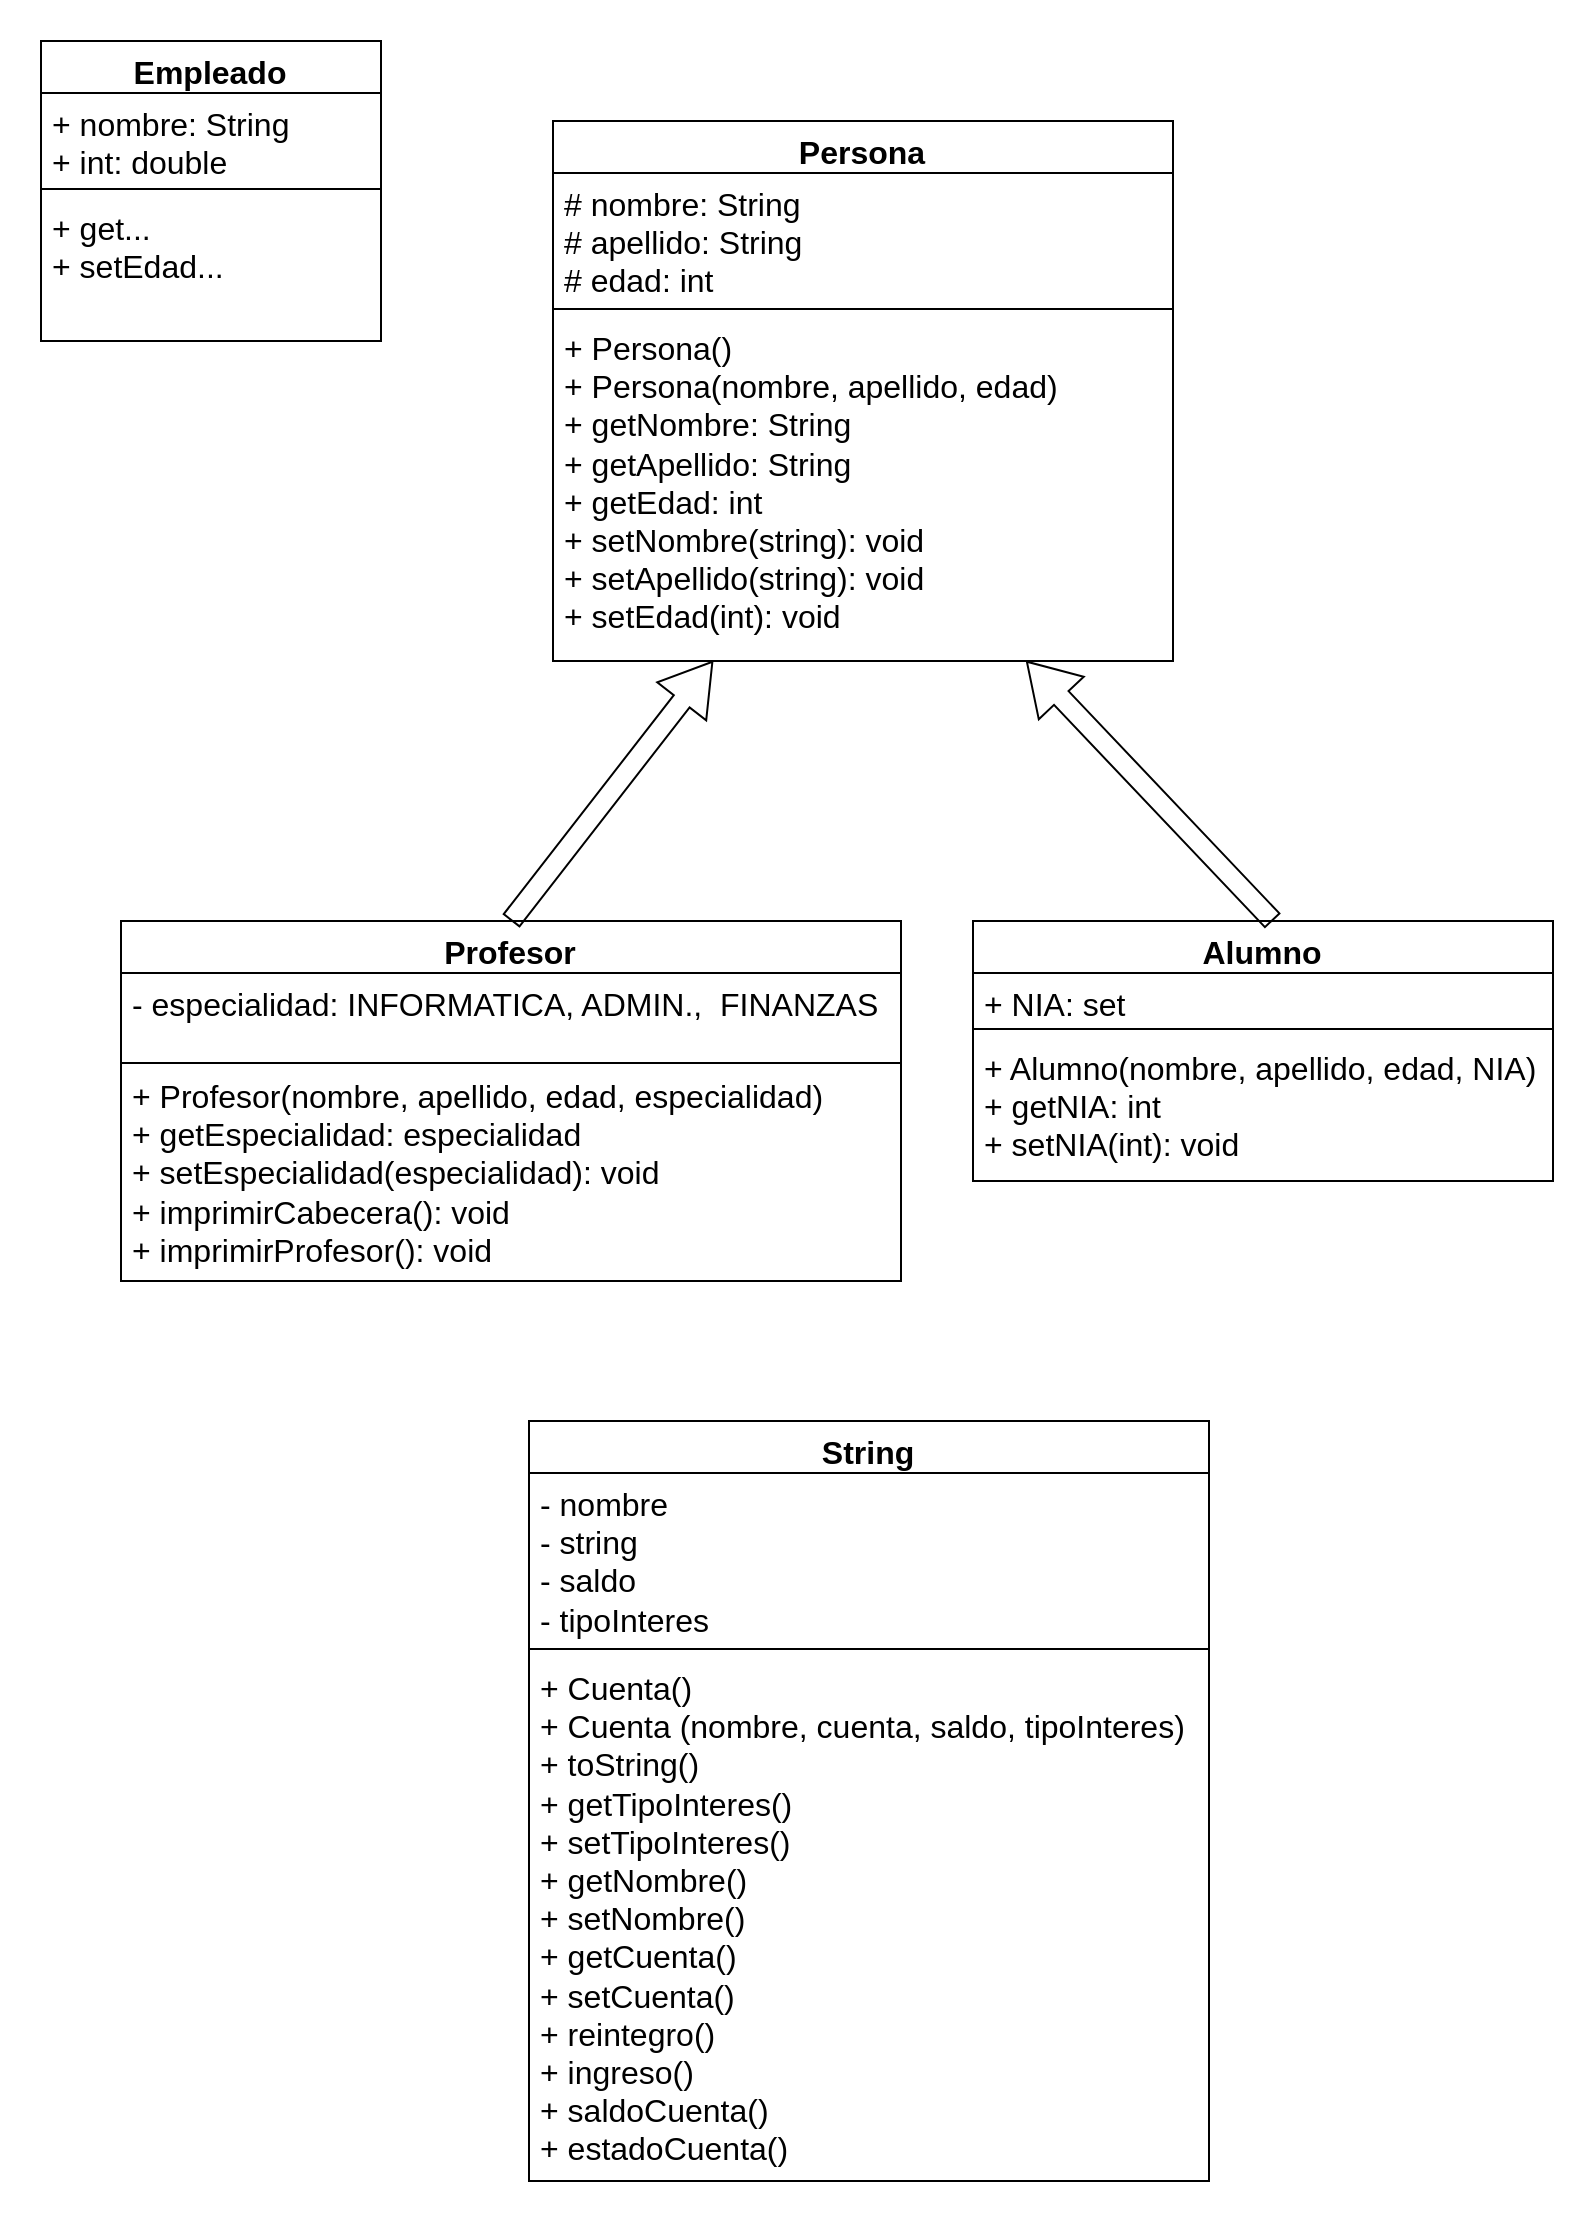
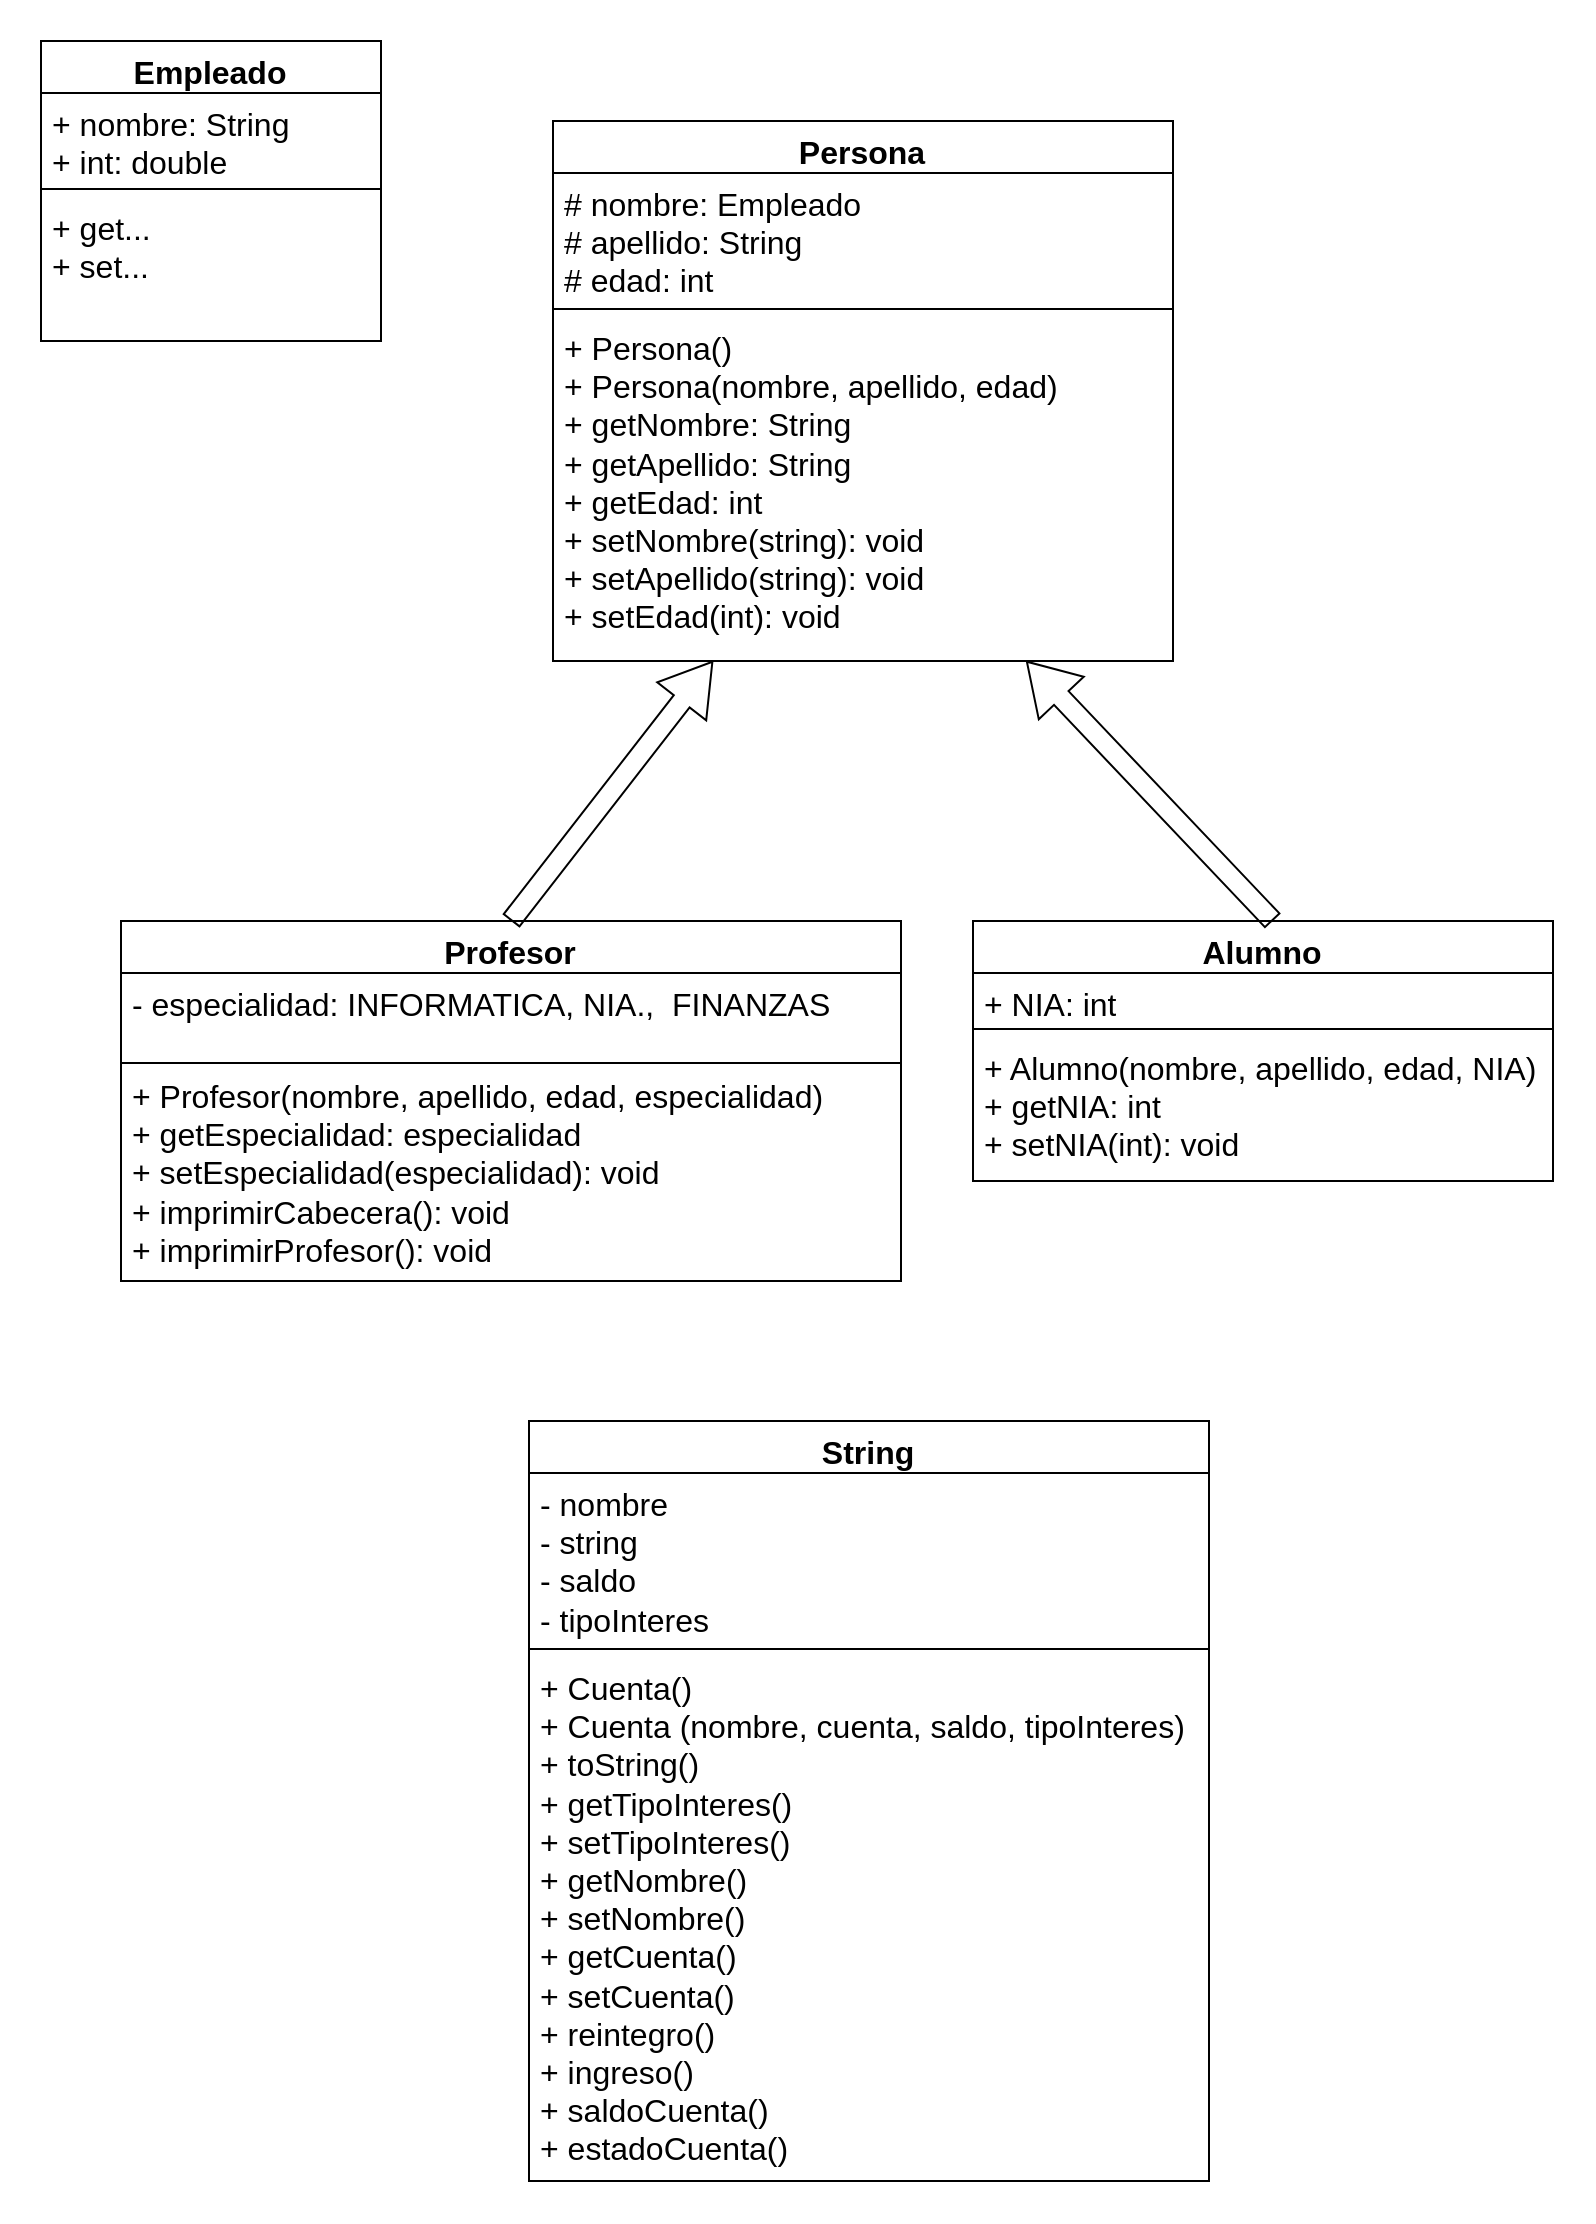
  <mxCell id="0" />
  <mxCell id="1" parent="0" />
  <mxCell id="2" value="Empleado" style="swimlane;fontStyle=1;align=center;verticalAlign=top;childLayout=stackLayout;horizontal=1;startSize=26;horizontalStack=0;resizeParent=1;resizeParentMax=0;resizeLast=0;collapsible=1;marginBottom=0;whiteSpace=wrap;html=1;fontSize=16;" parent="1" vertex="1"><mxGeometry width="170" height="150" as="geometry" x="20" y="20" /></mxCell>
  <mxCell id="3" value="+ nombre: String&lt;br&gt;+ int: double" style="text;strokeColor=none;fillColor=none;align=left;verticalAlign=top;spacingLeft=4;spacingRight=4;overflow=hidden;rotatable=0;points=[[0,0.5],[1,0.5]];portConstraint=eastwest;whiteSpace=wrap;html=1;fontSize=16;" parent="2" vertex="1"><mxGeometry y="26" width="170" height="44" as="geometry" /></mxCell>
  <mxCell id="4" value="" style="line;strokeWidth=1;fillColor=none;align=left;verticalAlign=middle;spacingTop=-1;spacingLeft=3;spacingRight=3;rotatable=0;labelPosition=right;points=[];portConstraint=eastwest;strokeColor=inherit;fontSize=16;" parent="2" vertex="1"><mxGeometry y="70" width="170" height="8" as="geometry" /></mxCell>
- <mxCell id="5" value="+ get...&lt;br&gt;+ setEdad..." style="text;strokeColor=none;fillColor=none;align=left;verticalAlign=top;spacingLeft=4;spacingRight=4;overflow=hidden;rotatable=0;points=[[0,0.5],[1,0.5]];portConstraint=eastwest;whiteSpace=wrap;html=1;fontSize=16;" parent="2" vertex="1"><mxGeometry y="78" width="170" height="72" as="geometry" /></mxCell>
+ <mxCell id="5" value="+ get...&lt;br&gt;+ set..." style="text;strokeColor=none;fillColor=none;align=left;verticalAlign=top;spacingLeft=4;spacingRight=4;overflow=hidden;rotatable=0;points=[[0,0.5],[1,0.5]];portConstraint=eastwest;whiteSpace=wrap;html=1;fontSize=16;" parent="2" vertex="1"><mxGeometry y="78" width="170" height="72" as="geometry" /></mxCell>
  <mxCell id="6" value="Persona" style="swimlane;fontStyle=1;align=center;verticalAlign=top;childLayout=stackLayout;horizontal=1;startSize=26;horizontalStack=0;resizeParent=1;resizeParentMax=0;resizeLast=0;collapsible=1;marginBottom=0;whiteSpace=wrap;html=1;fontSize=16;" parent="1" vertex="1"><mxGeometry x="276" y="60" width="310" height="270" as="geometry" /></mxCell>
- <mxCell id="7" value="# nombre: String&lt;br&gt;# apellido: String&lt;br&gt;# edad: int" style="text;strokeColor=none;fillColor=none;align=left;verticalAlign=top;spacingLeft=4;spacingRight=4;overflow=hidden;rotatable=0;points=[[0,0.5],[1,0.5]];portConstraint=eastwest;whiteSpace=wrap;html=1;fontSize=16;" parent="6" vertex="1"><mxGeometry y="26" width="310" height="64" as="geometry" /></mxCell>
+ <mxCell id="7" value="# nombre: Empleado&lt;br&gt;# apellido: String&lt;br&gt;# edad: int" style="text;strokeColor=none;fillColor=none;align=left;verticalAlign=top;spacingLeft=4;spacingRight=4;overflow=hidden;rotatable=0;points=[[0,0.5],[1,0.5]];portConstraint=eastwest;whiteSpace=wrap;html=1;fontSize=16;" parent="6" vertex="1"><mxGeometry y="26" width="310" height="64" as="geometry" /></mxCell>
  <mxCell id="8" value="" style="line;strokeWidth=1;fillColor=none;align=left;verticalAlign=middle;spacingTop=-1;spacingLeft=3;spacingRight=3;rotatable=0;labelPosition=right;points=[];portConstraint=eastwest;strokeColor=inherit;fontSize=16;" parent="6" vertex="1"><mxGeometry y="90" width="310" height="8" as="geometry" /></mxCell>
  <mxCell id="9" value="+ Persona()&lt;br&gt;+ Persona(nombre, apellido, edad)&lt;br&gt;+ getNombre: String&lt;br&gt;+ getApellido: String&lt;br&gt;+ getEdad: int&lt;br&gt;+ setNombre(string): void&lt;br&gt;+ setApellido(string): void&lt;br&gt;+ setEdad(int): void" style="text;strokeColor=none;fillColor=none;align=left;verticalAlign=top;spacingLeft=4;spacingRight=4;overflow=hidden;rotatable=0;points=[[0,0.5],[1,0.5]];portConstraint=eastwest;whiteSpace=wrap;html=1;fontSize=16;" parent="6" vertex="1"><mxGeometry y="98" width="310" height="172" as="geometry" /></mxCell>
  <mxCell id="10" value="Alumno" style="swimlane;fontStyle=1;align=center;verticalAlign=top;childLayout=stackLayout;horizontal=1;startSize=26;horizontalStack=0;resizeParent=1;resizeParentMax=0;resizeLast=0;collapsible=1;marginBottom=0;whiteSpace=wrap;html=1;fontSize=16;" parent="1" vertex="1"><mxGeometry x="486" y="460" width="290" height="130" as="geometry" /></mxCell>
- <mxCell id="11" value="+ NIA: set" style="text;strokeColor=none;fillColor=none;align=left;verticalAlign=top;spacingLeft=4;spacingRight=4;overflow=hidden;rotatable=0;points=[[0,0.5],[1,0.5]];portConstraint=eastwest;whiteSpace=wrap;html=1;fontSize=16;" parent="10" vertex="1"><mxGeometry y="26" width="290" height="24" as="geometry" /></mxCell>
+ <mxCell id="11" value="+ NIA: int" style="text;strokeColor=none;fillColor=none;align=left;verticalAlign=top;spacingLeft=4;spacingRight=4;overflow=hidden;rotatable=0;points=[[0,0.5],[1,0.5]];portConstraint=eastwest;whiteSpace=wrap;html=1;fontSize=16;" parent="10" vertex="1"><mxGeometry y="26" width="290" height="24" as="geometry" /></mxCell>
  <mxCell id="12" value="" style="line;strokeWidth=1;fillColor=none;align=left;verticalAlign=middle;spacingTop=-1;spacingLeft=3;spacingRight=3;rotatable=0;labelPosition=right;points=[];portConstraint=eastwest;strokeColor=inherit;fontSize=16;" parent="10" vertex="1"><mxGeometry y="50" width="290" height="8" as="geometry" /></mxCell>
  <mxCell id="13" value="+ Alumno(nombre, apellido, edad, NIA)&lt;br&gt;+ getNIA: int&lt;br&gt;+ setNIA(int): void" style="text;strokeColor=none;fillColor=none;align=left;verticalAlign=top;spacingLeft=4;spacingRight=4;overflow=hidden;rotatable=0;points=[[0,0.5],[1,0.5]];portConstraint=eastwest;whiteSpace=wrap;html=1;fontSize=16;" parent="10" vertex="1"><mxGeometry y="58" width="290" height="72" as="geometry" /></mxCell>
  <mxCell id="14" value="" style="shape=flexArrow;endArrow=classic;html=1;rounded=0;fontSize=12;startSize=8;endSize=8;curved=1;exitX=0.517;exitY=0;exitDx=0;exitDy=0;exitPerimeter=0;" parent="1" source="10" target="9" edge="1"><mxGeometry width="50" height="50" relative="1" as="geometry"><mxPoint x="546" y="380" as="sourcePoint" /><mxPoint x="596" y="330" as="targetPoint" /></mxGeometry></mxCell>
  <mxCell id="15" value="Profesor" style="swimlane;fontStyle=1;align=center;verticalAlign=top;childLayout=stackLayout;horizontal=1;startSize=26;horizontalStack=0;resizeParent=1;resizeParentMax=0;resizeLast=0;collapsible=1;marginBottom=0;whiteSpace=wrap;html=1;fontSize=16;" parent="1" vertex="1"><mxGeometry x="60" y="460" width="390" height="180" as="geometry" /></mxCell>
- <mxCell id="16" value="- especialidad: INFORMATICA, ADMIN.,&amp;nbsp; FINANZAS" style="text;strokeColor=none;fillColor=none;align=left;verticalAlign=top;spacingLeft=4;spacingRight=4;overflow=hidden;rotatable=0;points=[[0,0.5],[1,0.5]];portConstraint=eastwest;whiteSpace=wrap;html=1;fontSize=16;" parent="15" vertex="1"><mxGeometry y="26" width="390" height="44" as="geometry" /></mxCell>
+ <mxCell id="16" value="- especialidad: INFORMATICA, NIA.,&amp;nbsp; FINANZAS" style="text;strokeColor=none;fillColor=none;align=left;verticalAlign=top;spacingLeft=4;spacingRight=4;overflow=hidden;rotatable=0;points=[[0,0.5],[1,0.5]];portConstraint=eastwest;whiteSpace=wrap;html=1;fontSize=16;" parent="15" vertex="1"><mxGeometry y="26" width="390" height="44" as="geometry" /></mxCell>
  <mxCell id="17" value="" style="line;strokeWidth=1;fillColor=none;align=left;verticalAlign=middle;spacingTop=-1;spacingLeft=3;spacingRight=3;rotatable=0;labelPosition=right;points=[];portConstraint=eastwest;strokeColor=inherit;fontSize=16;" parent="15" vertex="1"><mxGeometry y="70" width="390" height="2" as="geometry" /></mxCell>
  <mxCell id="18" value="+ Profesor(nombre, apellido, edad, especialidad)&lt;br&gt;+ getEspecialidad: especialidad&lt;br&gt;+ setEspecialidad(especialidad): void&lt;br&gt;+ imprimirCabecera(): void&lt;br&gt;+ imprimirProfesor(): void" style="text;strokeColor=none;fillColor=none;align=left;verticalAlign=top;spacingLeft=4;spacingRight=4;overflow=hidden;rotatable=0;points=[[0,0.5],[1,0.5]];portConstraint=eastwest;whiteSpace=wrap;html=1;fontSize=16;" parent="15" vertex="1"><mxGeometry y="72" width="390" height="108" as="geometry" /></mxCell>
  <mxCell id="19" value="" style="shape=flexArrow;endArrow=classic;html=1;rounded=0;fontSize=12;startSize=8;endSize=8;curved=1;exitX=0.5;exitY=0;exitDx=0;exitDy=0;" parent="1" source="15" edge="1"><mxGeometry width="50" height="50" relative="1" as="geometry"><mxPoint x="483" y="470" as="sourcePoint" /><mxPoint x="356" y="330" as="targetPoint" /></mxGeometry></mxCell>
  <mxCell id="20" value="String" style="swimlane;fontStyle=1;align=center;verticalAlign=top;childLayout=stackLayout;horizontal=1;startSize=26;horizontalStack=0;resizeParent=1;resizeParentMax=0;resizeLast=0;collapsible=1;marginBottom=0;whiteSpace=wrap;html=1;fontSize=16;" vertex="1" parent="1"><mxGeometry x="264" y="710" width="340" height="380" as="geometry" /></mxCell>
  <mxCell id="21" value="- nombre&lt;br&gt;- string&amp;nbsp;&lt;br&gt;- saldo&lt;br&gt;- tipoInteres" style="text;strokeColor=none;fillColor=none;align=left;verticalAlign=top;spacingLeft=4;spacingRight=4;overflow=hidden;rotatable=0;points=[[0,0.5],[1,0.5]];portConstraint=eastwest;whiteSpace=wrap;html=1;fontSize=16;" vertex="1" parent="20"><mxGeometry y="26" width="340" height="84" as="geometry" /></mxCell>
  <mxCell id="22" value="" style="line;strokeWidth=1;fillColor=none;align=left;verticalAlign=middle;spacingTop=-1;spacingLeft=3;spacingRight=3;rotatable=0;labelPosition=right;points=[];portConstraint=eastwest;strokeColor=inherit;fontSize=16;" vertex="1" parent="20"><mxGeometry y="110" width="340" height="8" as="geometry" /></mxCell>
  <mxCell id="23" value="+ Cuenta()&lt;br&gt;+ Cuenta (nombre, cuenta, saldo, tipoInteres)&lt;br&gt;+ toString()&lt;br&gt;+ getTipoInteres()&lt;br&gt;+ setTipoInteres()&lt;br&gt;+ getNombre()&lt;br&gt;+ setNombre()&lt;br&gt;+ getCuenta()&lt;br&gt;+ setCuenta()&lt;br&gt;+ reintegro()&lt;br&gt;+ ingreso()&lt;br&gt;+ saldoCuenta()&lt;br&gt;+ estadoCuenta()" style="text;strokeColor=none;fillColor=none;align=left;verticalAlign=top;spacingLeft=4;spacingRight=4;overflow=hidden;rotatable=0;points=[[0,0.5],[1,0.5]];portConstraint=eastwest;whiteSpace=wrap;html=1;fontSize=16;" vertex="1" parent="20"><mxGeometry y="118" width="340" height="262" as="geometry" /></mxCell>
